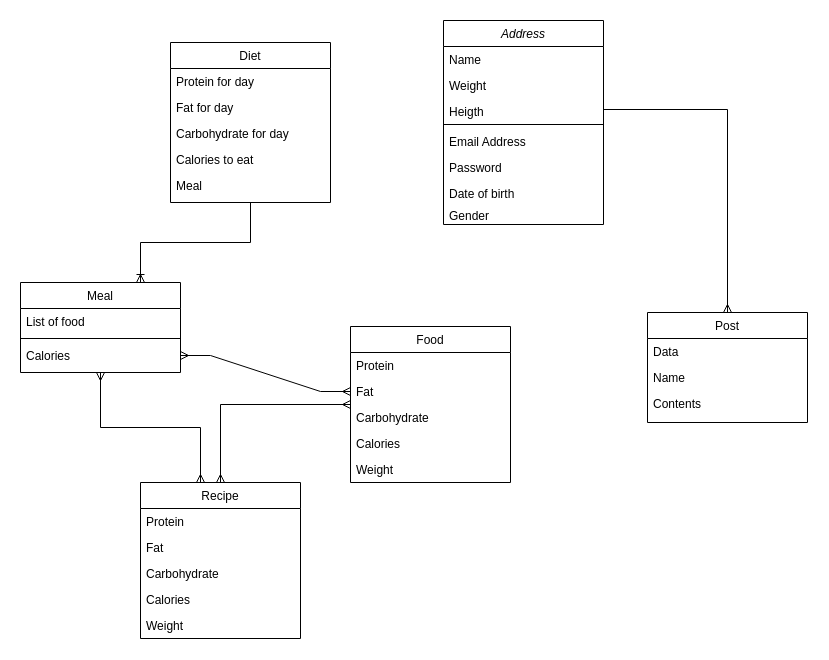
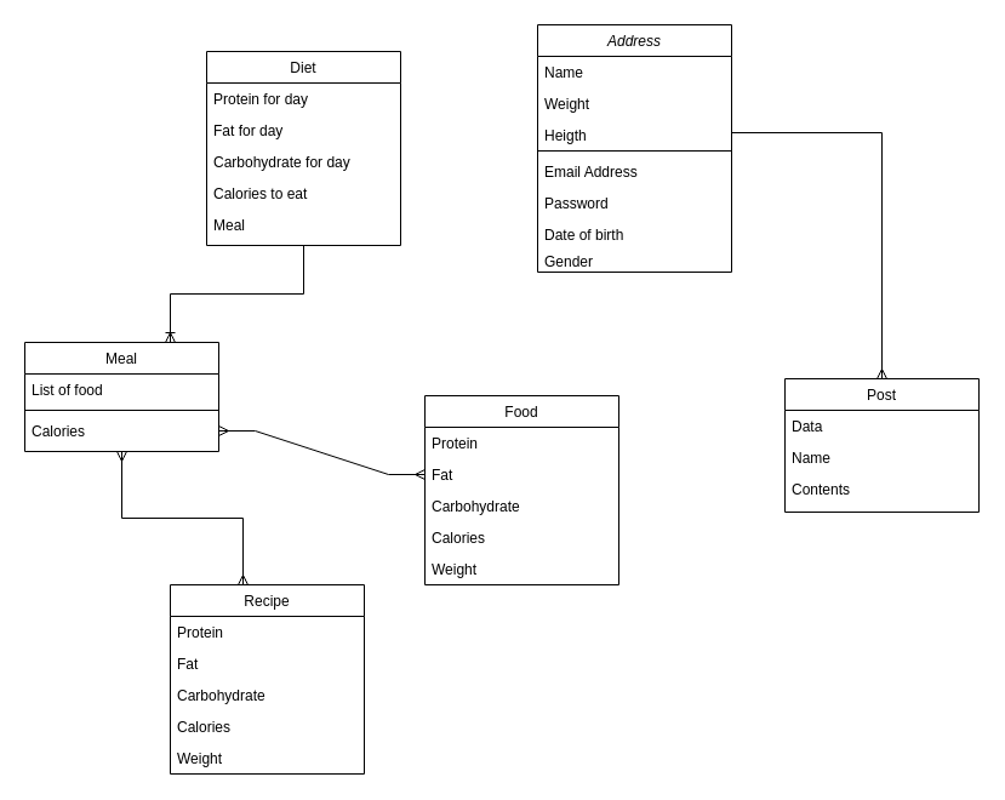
  <mxCell id="0" />
  <mxCell id="1" parent="0" />
  <mxCell id="2" value="Address" style="swimlane;fontStyle=2;align=center;verticalAlign=top;childLayout=stackLayout;horizontal=1;startSize=26;horizontalStack=0;resizeParent=1;resizeLast=0;collapsible=1;marginBottom=0;rounded=0;shadow=0;strokeWidth=1;" parent="1" vertex="1"><mxGeometry x="443" y="20" width="160" height="204" as="geometry"><mxRectangle x="230" y="140" width="160" height="26" as="alternateBounds" /></mxGeometry></mxCell>
  <mxCell id="3" value="Name" style="text;align=left;verticalAlign=top;spacingLeft=4;spacingRight=4;overflow=hidden;rotatable=0;points=[[0,0.5],[1,0.5]];portConstraint=eastwest;" parent="2" vertex="1"><mxGeometry y="26" width="160" height="26" as="geometry" /></mxCell>
  <mxCell id="4" value="Weight" style="text;align=left;verticalAlign=top;spacingLeft=4;spacingRight=4;overflow=hidden;rotatable=0;points=[[0,0.5],[1,0.5]];portConstraint=eastwest;rounded=0;shadow=0;html=0;" parent="2" vertex="1"><mxGeometry y="52" width="160" height="26" as="geometry" /></mxCell>
  <mxCell id="5" value="Heigth" style="text;align=left;verticalAlign=top;spacingLeft=4;spacingRight=4;overflow=hidden;rotatable=0;points=[[0,0.5],[1,0.5]];portConstraint=eastwest;rounded=0;shadow=0;html=0;" parent="2" vertex="1"><mxGeometry y="78" width="160" height="22" as="geometry" /></mxCell>
  <mxCell id="6" value="" style="line;html=1;strokeWidth=1;align=left;verticalAlign=middle;spacingTop=-1;spacingLeft=3;spacingRight=3;rotatable=0;labelPosition=right;points=[];portConstraint=eastwest;" parent="2" vertex="1"><mxGeometry y="100" width="160" height="8" as="geometry" /></mxCell>
  <mxCell id="7" value="Email Address" style="text;align=left;verticalAlign=top;spacingLeft=4;spacingRight=4;overflow=hidden;rotatable=0;points=[[0,0.5],[1,0.5]];portConstraint=eastwest;rounded=0;shadow=0;html=0;" parent="2" vertex="1"><mxGeometry y="108" width="160" height="26" as="geometry" /></mxCell>
  <mxCell id="8" value="Password" style="text;align=left;verticalAlign=top;spacingLeft=4;spacingRight=4;overflow=hidden;rotatable=0;points=[[0,0.5],[1,0.5]];portConstraint=eastwest;rounded=0;shadow=0;html=0;" parent="2" vertex="1"><mxGeometry y="134" width="160" height="26" as="geometry" /></mxCell>
  <mxCell id="9" value="Date of birth &#10;" style="text;align=left;verticalAlign=top;spacingLeft=4;spacingRight=4;overflow=hidden;rotatable=0;points=[[0,0.5],[1,0.5]];portConstraint=eastwest;rounded=0;shadow=0;html=0;" parent="2" vertex="1"><mxGeometry y="160" width="160" height="22" as="geometry" /></mxCell>
  <mxCell id="10" value="Gender" style="text;align=left;verticalAlign=top;spacingLeft=4;spacingRight=4;overflow=hidden;rotatable=0;points=[[0,0.5],[1,0.5]];portConstraint=eastwest;rounded=0;shadow=0;html=0;" parent="2" vertex="1"><mxGeometry y="182" width="160" height="22" as="geometry" /></mxCell>
  <mxCell id="11" value="Post" style="swimlane;fontStyle=0;align=center;verticalAlign=top;childLayout=stackLayout;horizontal=1;startSize=26;horizontalStack=0;resizeParent=1;resizeLast=0;collapsible=1;marginBottom=0;rounded=0;shadow=0;strokeWidth=1;" parent="1" vertex="1"><mxGeometry x="647" y="312" width="160" height="110" as="geometry"><mxRectangle x="550" y="140" width="160" height="26" as="alternateBounds" /></mxGeometry></mxCell>
  <mxCell id="12" value="Data" style="text;align=left;verticalAlign=top;spacingLeft=4;spacingRight=4;overflow=hidden;rotatable=0;points=[[0,0.5],[1,0.5]];portConstraint=eastwest;rounded=0;shadow=0;html=0;" parent="11" vertex="1"><mxGeometry y="26" width="160" height="26" as="geometry" /></mxCell>
  <mxCell id="13" value="Name" style="text;align=left;verticalAlign=top;spacingLeft=4;spacingRight=4;overflow=hidden;rotatable=0;points=[[0,0.5],[1,0.5]];portConstraint=eastwest;rounded=0;shadow=0;html=0;" parent="11" vertex="1"><mxGeometry y="52" width="160" height="26" as="geometry" /></mxCell>
  <mxCell id="14" value="Contents" style="text;align=left;verticalAlign=top;spacingLeft=4;spacingRight=4;overflow=hidden;rotatable=0;points=[[0,0.5],[1,0.5]];portConstraint=eastwest;rounded=0;shadow=0;html=0;" parent="11" vertex="1"><mxGeometry y="78" width="160" height="26" as="geometry" /></mxCell>
  <mxCell id="15" value="Food" style="swimlane;fontStyle=0;align=center;verticalAlign=top;childLayout=stackLayout;horizontal=1;startSize=26;horizontalStack=0;resizeParent=1;resizeLast=0;collapsible=1;marginBottom=0;rounded=0;shadow=0;strokeWidth=1;" parent="1" vertex="1"><mxGeometry x="350" y="326" width="160" height="156" as="geometry"><mxRectangle x="550" y="140" width="160" height="26" as="alternateBounds" /></mxGeometry></mxCell>
  <mxCell id="16" value="Protein" style="text;align=left;verticalAlign=top;spacingLeft=4;spacingRight=4;overflow=hidden;rotatable=0;points=[[0,0.5],[1,0.5]];portConstraint=eastwest;" parent="15" vertex="1"><mxGeometry y="26" width="160" height="26" as="geometry" /></mxCell>
  <mxCell id="17" value="Fat" style="text;align=left;verticalAlign=top;spacingLeft=4;spacingRight=4;overflow=hidden;rotatable=0;points=[[0,0.5],[1,0.5]];portConstraint=eastwest;rounded=0;shadow=0;html=0;" parent="15" vertex="1"><mxGeometry y="52" width="160" height="26" as="geometry" /></mxCell>
  <mxCell id="18" value="Carbohydrate" style="text;align=left;verticalAlign=top;spacingLeft=4;spacingRight=4;overflow=hidden;rotatable=0;points=[[0,0.5],[1,0.5]];portConstraint=eastwest;rounded=0;shadow=0;html=0;" parent="15" vertex="1"><mxGeometry y="78" width="160" height="26" as="geometry" /></mxCell>
  <mxCell id="19" value="Calories&#10;" style="text;align=left;verticalAlign=top;spacingLeft=4;spacingRight=4;overflow=hidden;rotatable=0;points=[[0,0.5],[1,0.5]];portConstraint=eastwest;" parent="15" vertex="1"><mxGeometry y="104" width="160" height="26" as="geometry" /></mxCell>
  <mxCell id="20" value="Weight" style="text;align=left;verticalAlign=top;spacingLeft=4;spacingRight=4;overflow=hidden;rotatable=0;points=[[0,0.5],[1,0.5]];portConstraint=eastwest;" parent="15" vertex="1"><mxGeometry y="130" width="160" height="26" as="geometry" /></mxCell>
  <mxCell id="21" value="Diet" style="swimlane;fontStyle=0;align=center;verticalAlign=top;childLayout=stackLayout;horizontal=1;startSize=26;horizontalStack=0;resizeParent=1;resizeLast=0;collapsible=1;marginBottom=0;rounded=0;shadow=0;strokeWidth=1;" parent="1" vertex="1"><mxGeometry x="170" y="42" width="160" height="160" as="geometry"><mxRectangle x="550" y="140" width="160" height="26" as="alternateBounds" /></mxGeometry></mxCell>
  <mxCell id="22" value="Protein for day" style="text;align=left;verticalAlign=top;spacingLeft=4;spacingRight=4;overflow=hidden;rotatable=0;points=[[0,0.5],[1,0.5]];portConstraint=eastwest;" parent="21" vertex="1"><mxGeometry y="26" width="160" height="26" as="geometry" /></mxCell>
  <mxCell id="23" value="Fat for day" style="text;align=left;verticalAlign=top;spacingLeft=4;spacingRight=4;overflow=hidden;rotatable=0;points=[[0,0.5],[1,0.5]];portConstraint=eastwest;rounded=0;shadow=0;html=0;" parent="21" vertex="1"><mxGeometry y="52" width="160" height="26" as="geometry" /></mxCell>
  <mxCell id="24" value="Сarbohydrate for day" style="text;align=left;verticalAlign=top;spacingLeft=4;spacingRight=4;overflow=hidden;rotatable=0;points=[[0,0.5],[1,0.5]];portConstraint=eastwest;rounded=0;shadow=0;html=0;" parent="21" vertex="1"><mxGeometry y="78" width="160" height="26" as="geometry" /></mxCell>
  <mxCell id="25" value="Calories to eat" style="text;align=left;verticalAlign=top;spacingLeft=4;spacingRight=4;overflow=hidden;rotatable=0;points=[[0,0.5],[1,0.5]];portConstraint=eastwest;rounded=0;shadow=0;html=0;" parent="21" vertex="1"><mxGeometry y="104" width="160" height="26" as="geometry" /></mxCell>
  <mxCell id="26" value="Meal&#10;" style="text;align=left;verticalAlign=top;spacingLeft=4;spacingRight=4;overflow=hidden;rotatable=0;points=[[0,0.5],[1,0.5]];portConstraint=eastwest;rounded=0;shadow=0;html=0;" parent="21" vertex="1"><mxGeometry y="130" width="160" height="26" as="geometry" /></mxCell>
  <mxCell id="27" value="Meal" style="swimlane;fontStyle=0;align=center;verticalAlign=top;childLayout=stackLayout;horizontal=1;startSize=26;horizontalStack=0;resizeParent=1;resizeLast=0;collapsible=1;marginBottom=0;rounded=0;shadow=0;strokeWidth=1;" parent="1" vertex="1"><mxGeometry x="20" y="282" width="160" height="90" as="geometry"><mxRectangle x="550" y="140" width="160" height="26" as="alternateBounds" /></mxGeometry></mxCell>
  <mxCell id="28" value="List of food" style="text;align=left;verticalAlign=top;spacingLeft=4;spacingRight=4;overflow=hidden;rotatable=0;points=[[0,0.5],[1,0.5]];portConstraint=eastwest;" parent="27" vertex="1"><mxGeometry y="26" width="160" height="26" as="geometry" /></mxCell>
  <mxCell id="29" value="" style="line;html=1;strokeWidth=1;align=left;verticalAlign=middle;spacingTop=-1;spacingLeft=3;spacingRight=3;rotatable=0;labelPosition=right;points=[];portConstraint=eastwest;" parent="27" vertex="1"><mxGeometry y="52" width="160" height="8" as="geometry" /></mxCell>
  <mxCell id="30" value="Calories&#10;" style="text;align=left;verticalAlign=top;spacingLeft=4;spacingRight=4;overflow=hidden;rotatable=0;points=[[0,0.5],[1,0.5]];portConstraint=eastwest;" parent="27" vertex="1"><mxGeometry y="60" width="160" height="26" as="geometry" /></mxCell>
  <mxCell id="31" value="" style="edgeStyle=entityRelationEdgeStyle;fontSize=12;html=1;endArrow=ERmany;rounded=0;exitX=1;exitY=0.5;exitDx=0;exitDy=0;entryX=0;entryY=0.5;entryDx=0;entryDy=0;startArrow=ERmany;startFill=0;" parent="1" source="30" target="17" edge="1"><mxGeometry width="100" height="100" relative="1" as="geometry"><mxPoint x="270" y="202" as="sourcePoint" /><mxPoint x="191" y="304" as="targetPoint" /></mxGeometry></mxCell>
  <mxCell id="32" value="" style="fontSize=12;html=1;endArrow=ERoneToMany;rounded=0;entryX=0.75;entryY=0;entryDx=0;entryDy=0;exitX=0.5;exitY=1;exitDx=0;exitDy=0;edgeStyle=orthogonalEdgeStyle;" parent="1" source="21" target="27" edge="1"><mxGeometry width="100" height="100" relative="1" as="geometry"><mxPoint x="390" y="332" as="sourcePoint" /><mxPoint x="350" y="242" as="targetPoint" /></mxGeometry></mxCell>
  <mxCell id="33" value="Recipe" style="swimlane;fontStyle=0;align=center;verticalAlign=top;childLayout=stackLayout;horizontal=1;startSize=26;horizontalStack=0;resizeParent=1;resizeLast=0;collapsible=1;marginBottom=0;rounded=0;shadow=0;strokeWidth=1;" parent="1" vertex="1"><mxGeometry x="140" y="482" width="160" height="156" as="geometry"><mxRectangle x="550" y="140" width="160" height="26" as="alternateBounds" /></mxGeometry></mxCell>
  <mxCell id="34" value="Protein" style="text;align=left;verticalAlign=top;spacingLeft=4;spacingRight=4;overflow=hidden;rotatable=0;points=[[0,0.5],[1,0.5]];portConstraint=eastwest;" parent="33" vertex="1"><mxGeometry y="26" width="160" height="26" as="geometry" /></mxCell>
  <mxCell id="35" value="Fat" style="text;align=left;verticalAlign=top;spacingLeft=4;spacingRight=4;overflow=hidden;rotatable=0;points=[[0,0.5],[1,0.5]];portConstraint=eastwest;rounded=0;shadow=0;html=0;" parent="33" vertex="1"><mxGeometry y="52" width="160" height="26" as="geometry" /></mxCell>
  <mxCell id="36" value="Carbohydrate" style="text;align=left;verticalAlign=top;spacingLeft=4;spacingRight=4;overflow=hidden;rotatable=0;points=[[0,0.5],[1,0.5]];portConstraint=eastwest;rounded=0;shadow=0;html=0;" parent="33" vertex="1"><mxGeometry y="78" width="160" height="26" as="geometry" /></mxCell>
  <mxCell id="37" value="Calories&#10;" style="text;align=left;verticalAlign=top;spacingLeft=4;spacingRight=4;overflow=hidden;rotatable=0;points=[[0,0.5],[1,0.5]];portConstraint=eastwest;" parent="33" vertex="1"><mxGeometry y="104" width="160" height="26" as="geometry" /></mxCell>
  <mxCell id="38" value="Weight" style="text;align=left;verticalAlign=top;spacingLeft=4;spacingRight=4;overflow=hidden;rotatable=0;points=[[0,0.5],[1,0.5]];portConstraint=eastwest;" parent="33" vertex="1"><mxGeometry y="130" width="160" height="26" as="geometry" /></mxCell>
- <mxCell id="39" value="" style="edgeStyle=orthogonalEdgeStyle;fontSize=12;html=1;endArrow=ERmany;rounded=0;exitX=0.5;exitY=0;exitDx=0;exitDy=0;startArrow=ERmany;startFill=0;" parent="1" source="33" target="15" edge="1"><mxGeometry width="100" height="100" relative="1" as="geometry"><mxPoint x="190" y="365" as="sourcePoint" /><mxPoint x="293" y="457" as="targetPoint" /></mxGeometry></mxCell>
  <mxCell id="40" value="" style="edgeStyle=orthogonalEdgeStyle;fontSize=12;html=1;endArrow=ERmany;rounded=0;startArrow=ERmany;startFill=0;" edge="1" parent="1" source="33" target="27"><mxGeometry width="100" height="100" relative="1" as="geometry"><mxPoint x="230" y="492" as="sourcePoint" /><mxPoint x="360" y="414" as="targetPoint" /><Array as="points"><mxPoint x="200" y="427" /><mxPoint x="100" y="427" /></Array></mxGeometry></mxCell>
  <mxCell id="41" style="edgeStyle=orthogonalEdgeStyle;rounded=0;orthogonalLoop=1;jettySize=auto;html=1;endArrow=ERmany;endFill=0;" edge="1" parent="1" source="5" target="11"><mxGeometry relative="1" as="geometry" /></mxCell>
